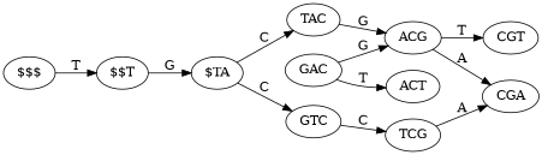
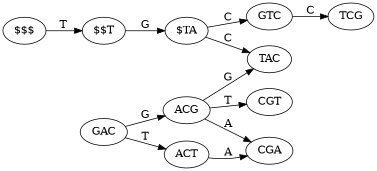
  digraph {
    rankdir=LR
    "$$$"
    "$$T"
    "$TA"
    TAC
    GTC
    GAC
    ACG
    ACT
    CGA
    CGT
    TCG
    "$$$" -> "$$T" [label=T]
    "$$T" -> "$TA" [label=G]
    "$TA" -> TAC [label=C]
    "$TA" -> GTC [label=C]
-   TAC -> ACG [label=G]
+   ACG -> TAC [label=G]
    GTC -> TCG [label=C]
    GAC -> ACG [label=G]
    GAC -> ACT [label=T]
    ACG -> CGA [label=A]
    ACG -> CGT [label=T]
-   TCG -> CGA [label=A]
+   ACT -> CGA [label=A]
  }
